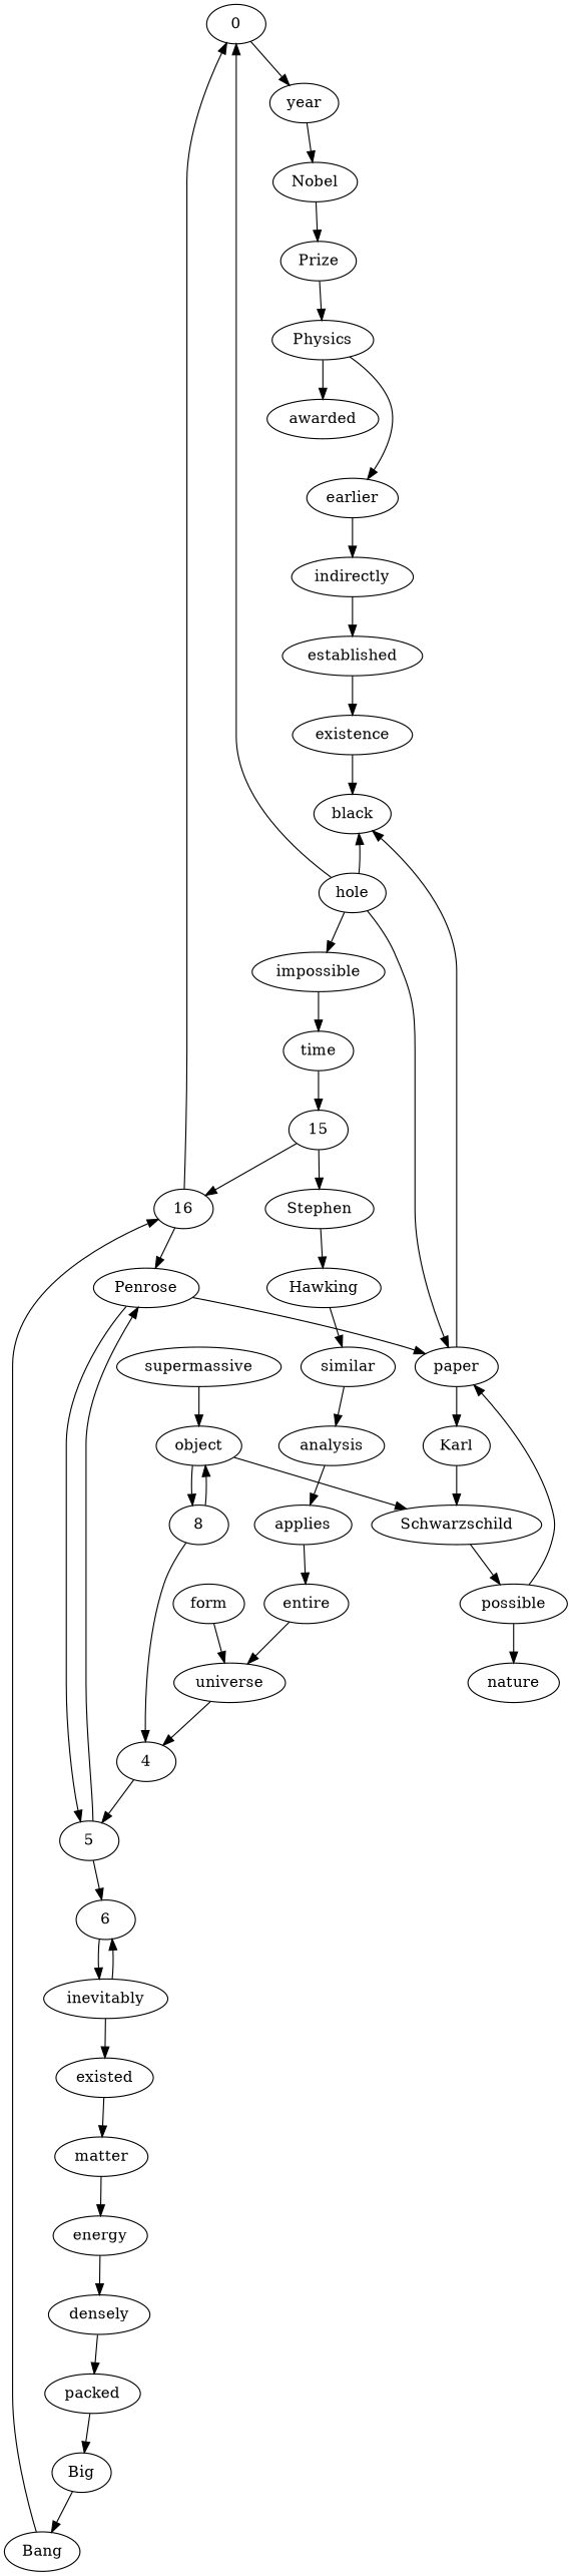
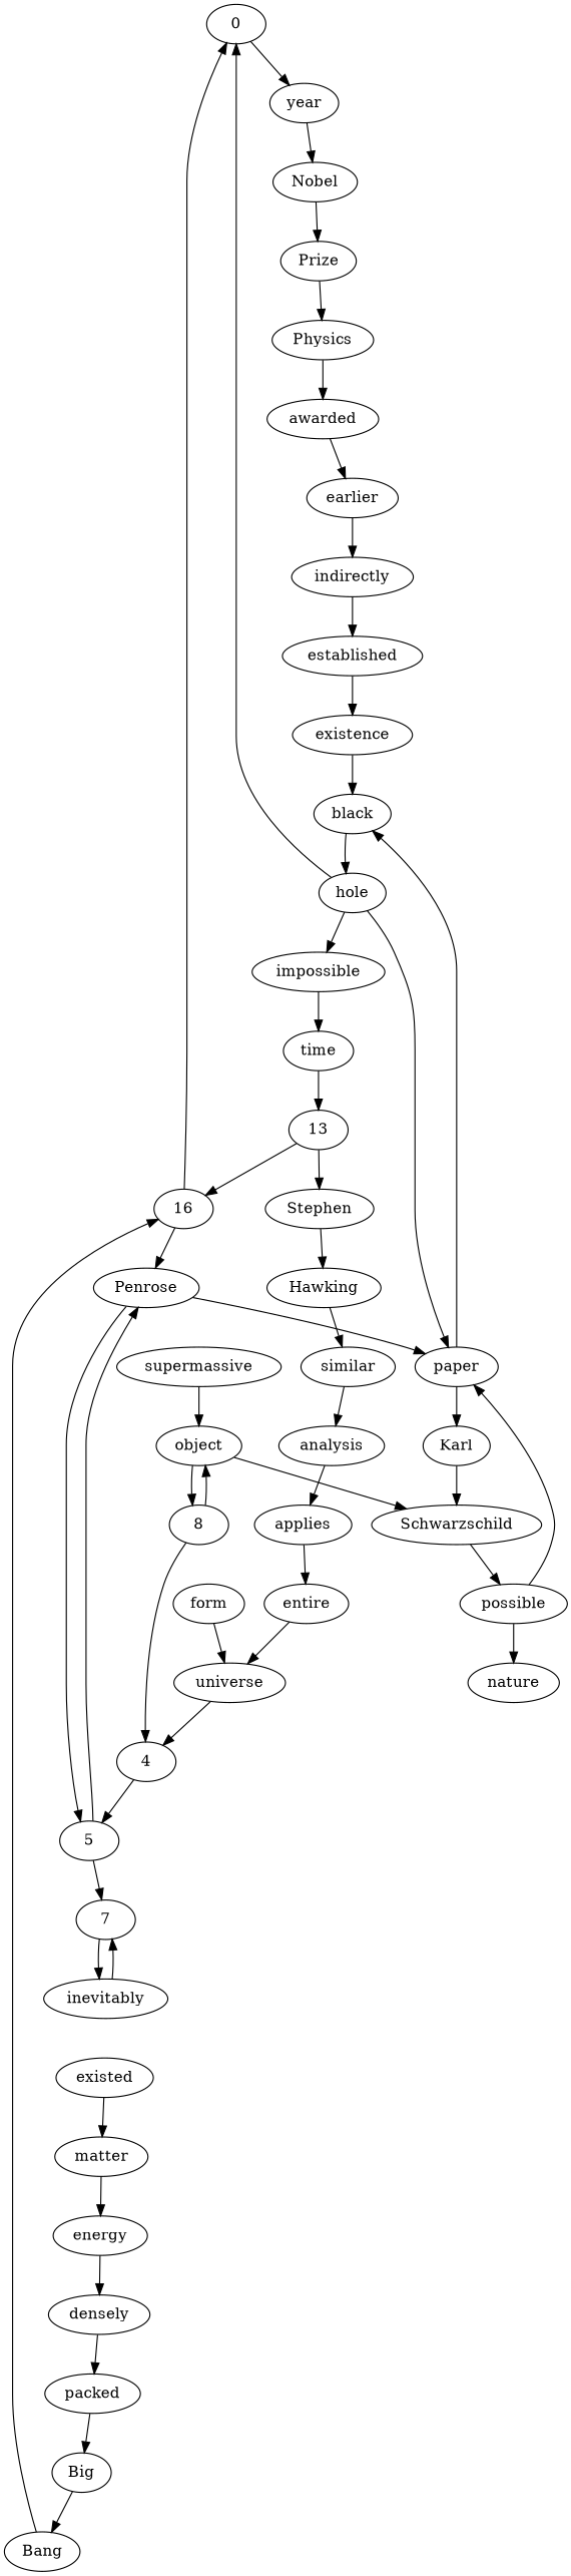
  strict digraph {
    0
    year
    Nobel
    Prize
    16
    Penrose
    paper
    5
    black
    Karl
-   6
+   6 [label=7]
    Stephen
    Hawking
    Physics
    hole
    impossible
    time
    Schwarzschild
-   15
+   15 [label=13]
    awarded
    earlier
    indirectly
    established
    existence
    inevitably
    similar
    possible
    object
    n29 [label=8]
    4
    nature
    supermassive
    universe
    form
    existed
    matter
    energy
    Bang
    analysis
    applies
    entire
    densely
    packed
    Big
    0 -> year
    year -> Nobel
    Nobel -> Prize
    Prize -> Physics
    16 -> 0
    16 -> Penrose
    Penrose -> paper
    Penrose -> 5
    paper -> black
    paper -> Karl
    5 -> Penrose
    5 -> 6
-   hole -> black
+   black -> hole
    Karl -> Schwarzschild
    6 -> inevitably
    Stephen -> Hawking
    Hawking -> similar
    Physics -> awarded
    hole -> 0
    hole -> paper
    hole -> impossible
    impossible -> time
    time -> 15
    Schwarzschild -> possible
    15 -> 16
    15 -> Stephen
-   Physics -> earlier
+   awarded -> earlier
    earlier -> indirectly
    indirectly -> established
    established -> existence
    existence -> black
    inevitably -> 6
-   inevitably -> existed
    similar -> analysis
    possible -> paper
    possible -> nature
    object -> Schwarzschild
    object -> n29
    n29 -> object
    n29 -> 4
    4 -> 5
    supermassive -> object
    universe -> 4
    form -> universe
    existed -> matter
    matter -> energy
    energy -> densely
    Bang -> 16
    analysis -> applies
    applies -> entire
    entire -> universe
    densely -> packed
    packed -> Big
    Big -> Bang
  }
